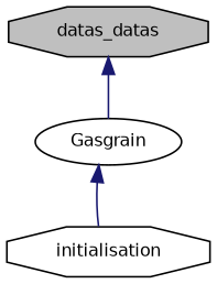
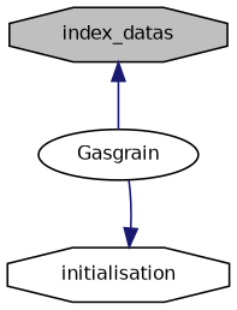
  digraph {
    rankdir=TB
    node [color=black fillcolor=white fontname=Helvetica fontsize=10 shape=octagon style=filled]
    edge [color=midnightblue dir=back fontname=Helvetica fontsize=10 labelfontname=Helvetica labelfontsize=10 style=solid]
-   n1 [fillcolor=grey75 fontcolor=black height=0.2 label=datas_datas width=0.4]
+   n1 [fillcolor=grey75 fontcolor=black height=0.2 label=index_datas width=0.4]
    n2 [height=0.2 label=Gasgrain shape=ellipse width=0.4]
    n3 [height=0.2 label=initialisation width=0.4]
    n1 -> n2
-   n2 -> n3
+   n3 -> n2
  }
